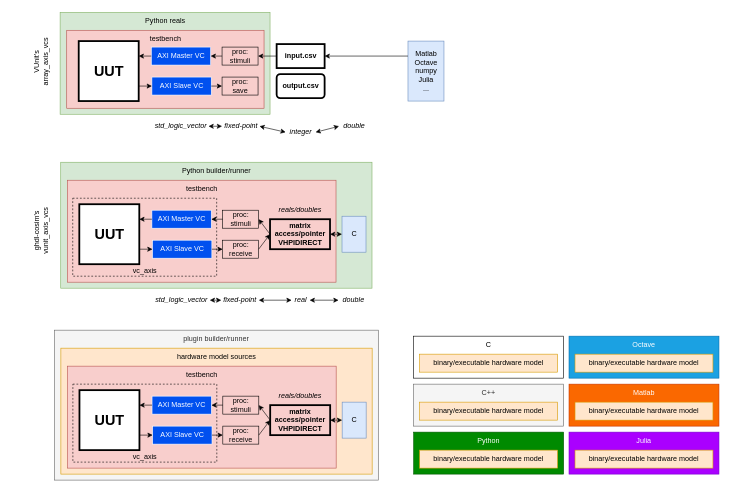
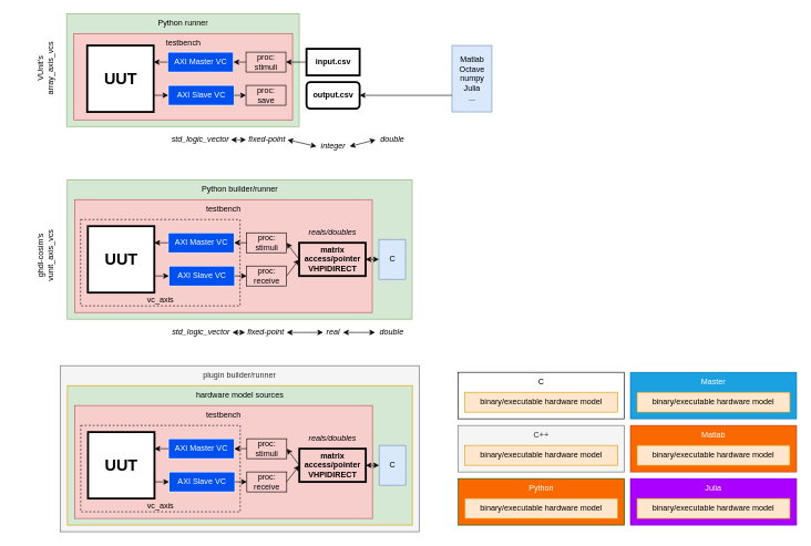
  <mxCell id="0" />
  <mxCell id="1" parent="0" />
  <mxCell id="2" value="Julia" style="rounded=0;whiteSpace=wrap;html=1;verticalAlign=top;fillColor=#aa00ff;strokeColor=#7700CC;align=center;fontColor=#ffffff;" parent="1" vertex="1"><mxGeometry x="948" y="720" width="250" height="70" as="geometry" /></mxCell>
  <mxCell id="3" value="plugin builder/runner" style="rounded=0;whiteSpace=wrap;html=1;verticalAlign=top;fillColor=#f5f5f5;strokeColor=#666666;fontColor=#333333;" parent="1" vertex="1"><mxGeometry x="90" y="550" width="540" height="250" as="geometry" /></mxCell>
- <mxCell id="4" value="Python reals" style="rounded=0;whiteSpace=wrap;html=1;verticalAlign=top;fillColor=#d5e8d4;strokeColor=#82b366;" parent="1" vertex="1"><mxGeometry x="99.5" y="20" width="350" height="170" as="geometry" /></mxCell>
+ <mxCell id="4" value="Python runner" style="rounded=0;whiteSpace=wrap;html=1;verticalAlign=top;fillColor=#d5e8d4;strokeColor=#82b366;" parent="1" vertex="1"><mxGeometry x="99.5" y="20" width="350" height="170" as="geometry" /></mxCell>
  <mxCell id="5" value="testbench" style="rounded=0;whiteSpace=wrap;html=1;verticalAlign=top;fillColor=#f8cecc;strokeColor=#b85450;" parent="1" vertex="1"><mxGeometry x="110.5" y="50" width="329" height="130" as="geometry" /></mxCell>
  <mxCell id="6" value="UUT" style="whiteSpace=wrap;html=1;aspect=fixed;fontStyle=1;fontSize=24;strokeWidth=3;" parent="1" vertex="1"><mxGeometry x="130.5" y="68" width="100" height="100" as="geometry" /></mxCell>
  <mxCell id="7" value="AXI Master VC" style="rounded=0;whiteSpace=wrap;html=1;strokeColor=#FFFFFF;fontColor=#FFFFFF;fillColor=#0050EF;" parent="1" vertex="1"><mxGeometry x="251.5" y="78" width="99" height="30" as="geometry" /></mxCell>
  <mxCell id="8" value="AXI Slave VC" style="rounded=0;whiteSpace=wrap;html=1;strokeColor=#FFFFFF;fontColor=#FFFFFF;fillColor=#0050EF;" parent="1" vertex="1"><mxGeometry x="252.5" y="128" width="99" height="30" as="geometry" /></mxCell>
  <mxCell id="9" value="" style="endArrow=classic;html=1;fontColor=#000000;entryX=0;entryY=0.5;entryDx=0;entryDy=0;strokeColor=#000000;exitX=1;exitY=0.75;exitDx=0;exitDy=0;" parent="1" source="6" target="8" edge="1"><mxGeometry width="50" height="50" relative="1" as="geometry"><mxPoint x="222.5" y="188" as="sourcePoint" /><mxPoint x="232.5" y="103" as="targetPoint" /></mxGeometry></mxCell>
  <mxCell id="10" value="" style="endArrow=classic;html=1;fontColor=#000000;exitX=0;exitY=0.5;exitDx=0;exitDy=0;entryX=1;entryY=0.25;entryDx=0;entryDy=0;strokeColor=#000000;" parent="1" source="7" target="6" edge="1"><mxGeometry width="50" height="50" relative="1" as="geometry"><mxPoint x="253.5" y="153" as="sourcePoint" /><mxPoint x="232.5" y="153" as="targetPoint" /></mxGeometry></mxCell>
  <mxCell id="11" value="input.csv" style="rounded=0;whiteSpace=wrap;html=1;strokeColor=#000000;fillColor=none;gradientColor=none;fontColor=#000000;strokeWidth=3;fontStyle=1" parent="1" vertex="1"><mxGeometry x="460.5" y="73" width="80" height="40" as="geometry" /></mxCell>
  <mxCell id="12" value="output.csv" style="whiteSpace=wrap;html=1;strokeColor=#000000;fillColor=none;gradientColor=none;fontColor=#000000;strokeWidth=3;fontStyle=1;rounded=1;" parent="1" vertex="1"><mxGeometry x="460.5" y="123" width="80" height="40" as="geometry" /></mxCell>
  <mxCell id="13" value="" style="endArrow=classic;html=1;fontColor=#000000;exitX=0;exitY=0.5;exitDx=0;exitDy=0;entryX=1;entryY=0.5;entryDx=0;entryDy=0;strokeColor=#000000;" parent="1" source="17" target="7" edge="1"><mxGeometry width="50" height="50" relative="1" as="geometry"><mxPoint x="261.5" y="103" as="sourcePoint" /><mxPoint x="240.5" y="103" as="targetPoint" /></mxGeometry></mxCell>
  <mxCell id="14" value="Matlab&lt;br&gt;Octave&lt;br&gt;numpy&lt;br&gt;Julia&lt;br&gt;..." style="rounded=0;whiteSpace=wrap;html=1;verticalAlign=middle;fillColor=#dae8fc;strokeColor=#6c8ebf;" parent="1" vertex="1"><mxGeometry x="679.5" y="68" width="60" height="100" as="geometry" /></mxCell>
- <mxCell id="15" value="" style="endArrow=classic;html=1;fontColor=#000000;entryX=1;entryY=0.5;entryDx=0;entryDy=0;strokeColor=#000000;exitX=0;exitY=0.25;exitDx=0;exitDy=0;" parent="1" source="14" target="11" edge="1"><mxGeometry width="50" height="50" relative="1" as="geometry"><mxPoint x="551.5" y="38" as="sourcePoint" /><mxPoint x="422.5" y="103" as="targetPoint" /></mxGeometry></mxCell>
+ <mxCell id="16" value="" style="endArrow=classic;html=1;fontColor=#000000;entryX=1;entryY=0.5;entryDx=0;entryDy=0;strokeColor=#000000;exitX=0;exitY=0.75;exitDx=0;exitDy=0;" parent="1" source="14" target="12" edge="1"><mxGeometry width="50" height="50" relative="1" as="geometry"><mxPoint x="601.5" y="108" as="sourcePoint" /><mxPoint x="581.5" y="103" as="targetPoint" /></mxGeometry></mxCell>
  <mxCell id="17" value="proc:&lt;br&gt;stimuli" style="rounded=0;whiteSpace=wrap;html=1;strokeColor=#000000;fontColor=#000000;fillColor=none;" parent="1" vertex="1"><mxGeometry x="369.5" y="78" width="60" height="30" as="geometry" /></mxCell>
  <mxCell id="18" value="" style="endArrow=classic;html=1;fontColor=#000000;exitX=0;exitY=0.5;exitDx=0;exitDy=0;entryX=1;entryY=0.5;entryDx=0;entryDy=0;strokeColor=#000000;" parent="1" source="11" target="17" edge="1"><mxGeometry width="50" height="50" relative="1" as="geometry"><mxPoint x="540.5" y="93" as="sourcePoint" /><mxPoint x="350.5" y="93" as="targetPoint" /></mxGeometry></mxCell>
  <mxCell id="19" value="proc:&lt;br&gt;save" style="rounded=0;whiteSpace=wrap;html=1;strokeColor=#000000;fontColor=#000000;fillColor=none;" parent="1" vertex="1"><mxGeometry x="369.5" y="128" width="60" height="30" as="geometry" /></mxCell>
  <mxCell id="20" value="" style="endArrow=classic;html=1;fontColor=#000000;exitX=1;exitY=0.5;exitDx=0;exitDy=0;strokeColor=#000000;entryX=0;entryY=0.5;entryDx=0;entryDy=0;" parent="1" source="8" target="19" edge="1"><mxGeometry width="50" height="50" relative="1" as="geometry"><mxPoint x="351.5" y="143" as="sourcePoint" /><mxPoint x="540.5" y="143" as="targetPoint" /></mxGeometry></mxCell>
  <mxCell id="21" value="Python builder/runner" style="rounded=0;whiteSpace=wrap;html=1;verticalAlign=top;fillColor=#d5e8d4;strokeColor=#82b366;" parent="1" vertex="1"><mxGeometry x="100.5" y="270" width="519" height="210" as="geometry" /></mxCell>
  <mxCell id="22" value="testbench" style="rounded=0;whiteSpace=wrap;html=1;verticalAlign=top;fillColor=#f8cecc;strokeColor=#b85450;" parent="1" vertex="1"><mxGeometry x="111.5" y="300" width="448" height="170" as="geometry" /></mxCell>
  <mxCell id="23" value="vc_axis" style="rounded=0;whiteSpace=wrap;html=1;verticalAlign=bottom;fillColor=none;strokeColor=#000000;fontColor=#000000;gradientColor=#ffffff;dashed=1;align=center;" parent="1" vertex="1"><mxGeometry x="120.5" y="330" width="240" height="130" as="geometry" /></mxCell>
  <mxCell id="24" value="UUT" style="whiteSpace=wrap;html=1;aspect=fixed;fontStyle=1;fontSize=24;strokeWidth=3;" parent="1" vertex="1"><mxGeometry x="131.5" y="340" width="100" height="100" as="geometry" /></mxCell>
  <mxCell id="25" value="AXI Master VC" style="rounded=0;whiteSpace=wrap;html=1;strokeColor=#FFFFFF;fontColor=#FFFFFF;fillColor=#0050EF;" parent="1" vertex="1"><mxGeometry x="252.5" y="350" width="99" height="30" as="geometry" /></mxCell>
  <mxCell id="26" value="AXI Slave VC" style="rounded=0;whiteSpace=wrap;html=1;strokeColor=#FFFFFF;fontColor=#FFFFFF;fillColor=#0050EF;" parent="1" vertex="1"><mxGeometry x="253.5" y="400" width="99" height="30" as="geometry" /></mxCell>
  <mxCell id="27" value="" style="endArrow=classic;html=1;fontColor=#000000;entryX=0;entryY=0.5;entryDx=0;entryDy=0;strokeColor=#000000;exitX=1;exitY=0.75;exitDx=0;exitDy=0;" parent="1" source="24" target="26" edge="1"><mxGeometry width="50" height="50" relative="1" as="geometry"><mxPoint x="223.5" y="460" as="sourcePoint" /><mxPoint x="233.5" y="375" as="targetPoint" /></mxGeometry></mxCell>
  <mxCell id="28" value="" style="endArrow=classic;html=1;fontColor=#000000;exitX=0;exitY=0.5;exitDx=0;exitDy=0;entryX=1;entryY=0.25;entryDx=0;entryDy=0;strokeColor=#000000;" parent="1" source="25" target="24" edge="1"><mxGeometry width="50" height="50" relative="1" as="geometry"><mxPoint x="254.5" y="425" as="sourcePoint" /><mxPoint x="233.5" y="425" as="targetPoint" /></mxGeometry></mxCell>
  <mxCell id="29" value="matrix&lt;br&gt;access/pointer&lt;br&gt;VHPIDIRECT" style="rounded=0;whiteSpace=wrap;html=1;strokeColor=#000000;fillColor=none;gradientColor=none;fontColor=#000000;strokeWidth=3;fontStyle=1" parent="1" vertex="1"><mxGeometry x="449.5" y="365" width="100" height="50" as="geometry" /></mxCell>
  <mxCell id="30" value="" style="endArrow=classic;html=1;fontColor=#000000;exitX=0;exitY=0.5;exitDx=0;exitDy=0;entryX=1;entryY=0.5;entryDx=0;entryDy=0;strokeColor=#000000;" parent="1" source="34" target="25" edge="1"><mxGeometry width="50" height="50" relative="1" as="geometry"><mxPoint x="262.5" y="375" as="sourcePoint" /><mxPoint x="241.5" y="375" as="targetPoint" /></mxGeometry></mxCell>
  <mxCell id="31" value="" style="endArrow=classic;html=1;fontColor=#000000;exitX=1;exitY=0.5;exitDx=0;exitDy=0;strokeColor=#000000;entryX=0;entryY=0.5;entryDx=0;entryDy=0;" parent="1" source="36" target="29" edge="1"><mxGeometry width="50" height="50" relative="1" as="geometry"><mxPoint x="411.5" y="375" as="sourcePoint" /><mxPoint x="440.5" y="460" as="targetPoint" /></mxGeometry></mxCell>
  <mxCell id="32" value="C" style="rounded=0;whiteSpace=wrap;html=1;verticalAlign=middle;fillColor=#dae8fc;strokeColor=#6c8ebf;" parent="1" vertex="1"><mxGeometry x="569.5" y="360" width="40" height="60" as="geometry" /></mxCell>
  <mxCell id="33" value="" style="endArrow=classic;html=1;fontColor=#000000;entryX=1;entryY=0.5;entryDx=0;entryDy=0;strokeColor=#000000;exitX=0;exitY=0.5;exitDx=0;exitDy=0;startArrow=classic;startFill=1;" parent="1" source="32" target="29" edge="1"><mxGeometry width="50" height="50" relative="1" as="geometry"><mxPoint x="552.5" y="310" as="sourcePoint" /><mxPoint x="541.5" y="365" as="targetPoint" /></mxGeometry></mxCell>
  <mxCell id="34" value="proc: stimuli" style="rounded=0;whiteSpace=wrap;html=1;strokeColor=#000000;fontColor=#000000;fillColor=none;" parent="1" vertex="1"><mxGeometry x="370.5" y="350" width="60" height="30" as="geometry" /></mxCell>
  <mxCell id="35" value="" style="endArrow=classic;html=1;fontColor=#000000;exitX=0;exitY=0.5;exitDx=0;exitDy=0;entryX=1;entryY=0.5;entryDx=0;entryDy=0;strokeColor=#000000;" parent="1" source="29" target="34" edge="1"><mxGeometry width="50" height="50" relative="1" as="geometry"><mxPoint x="461.5" y="365" as="sourcePoint" /><mxPoint x="351.5" y="365" as="targetPoint" /></mxGeometry></mxCell>
  <mxCell id="36" value="proc:&lt;br&gt;receive" style="rounded=0;whiteSpace=wrap;html=1;strokeColor=#000000;fontColor=#000000;fillColor=none;" parent="1" vertex="1"><mxGeometry x="370.5" y="400" width="60" height="30" as="geometry" /></mxCell>
  <mxCell id="37" value="" style="endArrow=classic;html=1;fontColor=#000000;exitX=1;exitY=0.5;exitDx=0;exitDy=0;strokeColor=#000000;entryX=0;entryY=0.5;entryDx=0;entryDy=0;" parent="1" source="26" target="36" edge="1"><mxGeometry width="50" height="50" relative="1" as="geometry"><mxPoint x="352.5" y="415" as="sourcePoint" /><mxPoint x="541.5" y="415" as="targetPoint" /></mxGeometry></mxCell>
  <mxCell id="38" value="&lt;i&gt;integer&lt;/i&gt;" style="text;html=1;strokeColor=none;fillColor=none;align=center;verticalAlign=middle;whiteSpace=wrap;rounded=0;fontColor=#000000;" parent="1" vertex="1"><mxGeometry x="475.5" y="210" width="50" height="20" as="geometry" /></mxCell>
  <mxCell id="39" value="&lt;i&gt;reals/doubles&lt;/i&gt;" style="text;html=1;strokeColor=none;fillColor=none;align=center;verticalAlign=middle;whiteSpace=wrap;rounded=0;fontColor=#000000;" parent="1" vertex="1"><mxGeometry x="479.5" y="340" width="40" height="20" as="geometry" /></mxCell>
  <mxCell id="40" value="&lt;i&gt;double&lt;/i&gt;" style="text;html=1;strokeColor=none;fillColor=none;align=center;verticalAlign=middle;whiteSpace=wrap;rounded=0;fontColor=#000000;" parent="1" vertex="1"><mxGeometry x="564.5" y="200" width="50" height="20" as="geometry" /></mxCell>
  <mxCell id="41" value="&lt;i&gt;std_logic_vector&lt;/i&gt;" style="text;html=1;strokeColor=none;fillColor=none;align=center;verticalAlign=middle;whiteSpace=wrap;rounded=0;fontColor=#000000;" parent="1" vertex="1"><mxGeometry x="255.13" y="200" width="91.75" height="20" as="geometry" /></mxCell>
  <mxCell id="42" value="&lt;i&gt;fixed-point&lt;/i&gt;" style="text;html=1;strokeColor=none;fillColor=none;align=center;verticalAlign=middle;whiteSpace=wrap;rounded=0;fontColor=#000000;" parent="1" vertex="1"><mxGeometry x="369.5" y="200" width="62.5" height="20" as="geometry" /></mxCell>
  <mxCell id="43" value="" style="endArrow=classic;startArrow=classic;html=1;entryX=0;entryY=0.5;entryDx=0;entryDy=0;exitX=1;exitY=0.5;exitDx=0;exitDy=0;" parent="1" source="38" target="40" edge="1"><mxGeometry width="50" height="50" relative="1" as="geometry"><mxPoint x="707.75" y="420" as="sourcePoint" /><mxPoint x="137.75" y="890" as="targetPoint" /></mxGeometry></mxCell>
  <mxCell id="44" value="" style="endArrow=classic;startArrow=classic;html=1;exitX=1;exitY=0.5;exitDx=0;exitDy=0;entryX=0;entryY=0.5;entryDx=0;entryDy=0;" parent="1" source="42" target="38" edge="1"><mxGeometry width="50" height="50" relative="1" as="geometry"><mxPoint x="527.75" y="220" as="sourcePoint" /><mxPoint x="467.75" y="180" as="targetPoint" /></mxGeometry></mxCell>
  <mxCell id="45" value="" style="endArrow=classic;startArrow=classic;html=1;exitX=0;exitY=0.5;exitDx=0;exitDy=0;entryX=1;entryY=0.5;entryDx=0;entryDy=0;" parent="1" source="42" target="41" edge="1"><mxGeometry width="50" height="50" relative="1" as="geometry"><mxPoint x="450.25" y="220" as="sourcePoint" /><mxPoint x="487.75" y="220" as="targetPoint" /></mxGeometry></mxCell>
  <mxCell id="46" value="&lt;i&gt;real&lt;/i&gt;" style="text;html=1;strokeColor=none;fillColor=none;align=center;verticalAlign=middle;whiteSpace=wrap;rounded=0;fontColor=#000000;" parent="1" vertex="1"><mxGeometry x="485.5" y="490" width="30" height="20" as="geometry" /></mxCell>
  <mxCell id="47" value="&lt;i&gt;double&lt;/i&gt;" style="text;html=1;strokeColor=none;fillColor=none;align=center;verticalAlign=middle;whiteSpace=wrap;rounded=0;fontColor=#000000;" parent="1" vertex="1"><mxGeometry x="563.75" y="490" width="50" height="20" as="geometry" /></mxCell>
  <mxCell id="48" value="&lt;i&gt;std_logic_vector&lt;/i&gt;" style="text;html=1;strokeColor=none;fillColor=none;align=center;verticalAlign=middle;whiteSpace=wrap;rounded=0;fontColor=#000000;" parent="1" vertex="1"><mxGeometry x="253.5" y="490" width="95.5" height="20" as="geometry" /></mxCell>
  <mxCell id="49" value="&lt;i&gt;fixed-point&lt;/i&gt;" style="text;html=1;strokeColor=none;fillColor=none;align=center;verticalAlign=middle;whiteSpace=wrap;rounded=0;fontColor=#000000;" parent="1" vertex="1"><mxGeometry x="368.25" y="490" width="62.5" height="20" as="geometry" /></mxCell>
  <mxCell id="50" value="" style="endArrow=classic;startArrow=classic;html=1;entryX=0;entryY=0.5;entryDx=0;entryDy=0;exitX=1;exitY=0.5;exitDx=0;exitDy=0;" parent="1" source="46" target="47" edge="1"><mxGeometry width="50" height="50" relative="1" as="geometry"><mxPoint x="708.75" y="710" as="sourcePoint" /><mxPoint x="138.75" y="1180" as="targetPoint" /></mxGeometry></mxCell>
  <mxCell id="51" value="" style="endArrow=classic;startArrow=classic;html=1;exitX=1;exitY=0.5;exitDx=0;exitDy=0;entryX=0;entryY=0.5;entryDx=0;entryDy=0;" parent="1" source="49" target="46" edge="1"><mxGeometry width="50" height="50" relative="1" as="geometry"><mxPoint x="528.75" y="510" as="sourcePoint" /><mxPoint x="468.75" y="470" as="targetPoint" /></mxGeometry></mxCell>
  <mxCell id="52" value="" style="endArrow=classic;startArrow=classic;html=1;exitX=0;exitY=0.5;exitDx=0;exitDy=0;entryX=1;entryY=0.5;entryDx=0;entryDy=0;" parent="1" source="49" target="48" edge="1"><mxGeometry width="50" height="50" relative="1" as="geometry"><mxPoint x="451.25" y="510" as="sourcePoint" /><mxPoint x="488.75" y="510" as="targetPoint" /></mxGeometry></mxCell>
  <mxCell id="53" value="ghdl-cosim's&lt;br&gt;vunit_axis_vcs" style="text;html=1;strokeColor=none;fillColor=none;align=center;verticalAlign=middle;whiteSpace=wrap;rounded=0;fontColor=#000000;rotation=-90;" parent="1" vertex="1"><mxGeometry x="20.5" y="367.5" width="95.5" height="35" as="geometry" /></mxCell>
  <mxCell id="54" value="VUnit's&lt;br&gt;array_axis_vcs" style="text;html=1;strokeColor=none;fillColor=none;align=center;verticalAlign=middle;whiteSpace=wrap;rounded=0;fontColor=#000000;rotation=-90;" parent="1" vertex="1"><mxGeometry x="20.75" y="85.75" width="95.5" height="34.5" as="geometry" /></mxCell>
- <mxCell id="55" value="hardware model sources" style="rounded=0;whiteSpace=wrap;html=1;verticalAlign=top;fillColor=#ffe6cc;strokeColor=#d79b00;" parent="1" vertex="1"><mxGeometry x="100.75" y="580" width="519" height="210" as="geometry" /></mxCell>
+ <mxCell id="55" value="hardware model sources" style="rounded=0;whiteSpace=wrap;html=1;verticalAlign=top;fillColor=#d5e8d4;strokeColor=#d79b00;" parent="1" vertex="1"><mxGeometry x="100.75" y="580" width="519" height="210" as="geometry" /></mxCell>
  <mxCell id="56" value="testbench" style="rounded=0;whiteSpace=wrap;html=1;verticalAlign=top;fillColor=#f8cecc;strokeColor=#b85450;" parent="1" vertex="1"><mxGeometry x="111.75" y="610" width="448" height="170" as="geometry" /></mxCell>
  <mxCell id="57" value="vc_axis" style="rounded=0;whiteSpace=wrap;html=1;verticalAlign=bottom;fillColor=none;strokeColor=#000000;fontColor=#000000;gradientColor=#ffffff;dashed=1;align=center;" parent="1" vertex="1"><mxGeometry x="120.75" y="640" width="240" height="130" as="geometry" /></mxCell>
  <mxCell id="58" value="UUT" style="whiteSpace=wrap;html=1;aspect=fixed;fontStyle=1;fontSize=24;strokeWidth=3;" parent="1" vertex="1"><mxGeometry x="131.75" y="650" width="100" height="100" as="geometry" /></mxCell>
  <mxCell id="59" value="AXI Master VC" style="rounded=0;whiteSpace=wrap;html=1;strokeColor=#FFFFFF;fontColor=#FFFFFF;fillColor=#0050EF;" parent="1" vertex="1"><mxGeometry x="252.75" y="660" width="99" height="30" as="geometry" /></mxCell>
  <mxCell id="60" value="AXI Slave VC" style="rounded=0;whiteSpace=wrap;html=1;strokeColor=#FFFFFF;fontColor=#FFFFFF;fillColor=#0050EF;" parent="1" vertex="1"><mxGeometry x="253.75" y="710" width="99" height="30" as="geometry" /></mxCell>
  <mxCell id="61" value="" style="endArrow=classic;html=1;fontColor=#000000;entryX=0;entryY=0.5;entryDx=0;entryDy=0;strokeColor=#000000;exitX=1;exitY=0.75;exitDx=0;exitDy=0;" parent="1" source="58" target="60" edge="1"><mxGeometry width="50" height="50" relative="1" as="geometry"><mxPoint x="223.75" y="770" as="sourcePoint" /><mxPoint x="233.75" y="685" as="targetPoint" /></mxGeometry></mxCell>
  <mxCell id="62" value="" style="endArrow=classic;html=1;fontColor=#000000;exitX=0;exitY=0.5;exitDx=0;exitDy=0;entryX=1;entryY=0.25;entryDx=0;entryDy=0;strokeColor=#000000;" parent="1" source="59" target="58" edge="1"><mxGeometry width="50" height="50" relative="1" as="geometry"><mxPoint x="254.75" y="735" as="sourcePoint" /><mxPoint x="233.75" y="735" as="targetPoint" /></mxGeometry></mxCell>
  <mxCell id="63" value="matrix&lt;br&gt;access/pointer&lt;br&gt;VHPIDIRECT" style="rounded=0;whiteSpace=wrap;html=1;strokeColor=#000000;fillColor=none;gradientColor=none;fontColor=#000000;strokeWidth=3;fontStyle=1" parent="1" vertex="1"><mxGeometry x="449.75" y="675" width="100" height="50" as="geometry" /></mxCell>
  <mxCell id="64" value="" style="endArrow=classic;html=1;fontColor=#000000;exitX=0;exitY=0.5;exitDx=0;exitDy=0;entryX=1;entryY=0.5;entryDx=0;entryDy=0;strokeColor=#000000;" parent="1" source="68" target="59" edge="1"><mxGeometry width="50" height="50" relative="1" as="geometry"><mxPoint x="262.75" y="685" as="sourcePoint" /><mxPoint x="241.75" y="685" as="targetPoint" /></mxGeometry></mxCell>
  <mxCell id="65" value="" style="endArrow=classic;html=1;fontColor=#000000;exitX=1;exitY=0.5;exitDx=0;exitDy=0;strokeColor=#000000;entryX=0;entryY=0.5;entryDx=0;entryDy=0;" parent="1" source="70" target="63" edge="1"><mxGeometry width="50" height="50" relative="1" as="geometry"><mxPoint x="411.75" y="685" as="sourcePoint" /><mxPoint x="440.75" y="770" as="targetPoint" /></mxGeometry></mxCell>
  <mxCell id="66" value="C" style="rounded=0;whiteSpace=wrap;html=1;verticalAlign=middle;fillColor=#dae8fc;strokeColor=#6c8ebf;" parent="1" vertex="1"><mxGeometry x="569.75" y="670" width="40" height="60" as="geometry" /></mxCell>
  <mxCell id="67" value="" style="endArrow=classic;html=1;fontColor=#000000;entryX=1;entryY=0.5;entryDx=0;entryDy=0;strokeColor=#000000;exitX=0;exitY=0.5;exitDx=0;exitDy=0;startArrow=classic;startFill=1;" parent="1" source="66" target="63" edge="1"><mxGeometry width="50" height="50" relative="1" as="geometry"><mxPoint x="552.75" y="620" as="sourcePoint" /><mxPoint x="541.75" y="675" as="targetPoint" /></mxGeometry></mxCell>
  <mxCell id="68" value="proc: stimuli" style="rounded=0;whiteSpace=wrap;html=1;strokeColor=#000000;fontColor=#000000;fillColor=none;" parent="1" vertex="1"><mxGeometry x="370.75" y="660" width="60" height="30" as="geometry" /></mxCell>
  <mxCell id="69" value="" style="endArrow=classic;html=1;fontColor=#000000;exitX=0;exitY=0.5;exitDx=0;exitDy=0;entryX=1;entryY=0.5;entryDx=0;entryDy=0;strokeColor=#000000;" parent="1" source="63" target="68" edge="1"><mxGeometry width="50" height="50" relative="1" as="geometry"><mxPoint x="461.75" y="675" as="sourcePoint" /><mxPoint x="351.75" y="675" as="targetPoint" /></mxGeometry></mxCell>
  <mxCell id="70" value="proc:&lt;br&gt;receive" style="rounded=0;whiteSpace=wrap;html=1;strokeColor=#000000;fontColor=#000000;fillColor=none;" parent="1" vertex="1"><mxGeometry x="370.75" y="710" width="60" height="30" as="geometry" /></mxCell>
  <mxCell id="71" value="" style="endArrow=classic;html=1;fontColor=#000000;exitX=1;exitY=0.5;exitDx=0;exitDy=0;strokeColor=#000000;entryX=0;entryY=0.5;entryDx=0;entryDy=0;" parent="1" source="60" target="70" edge="1"><mxGeometry width="50" height="50" relative="1" as="geometry"><mxPoint x="352.75" y="725" as="sourcePoint" /><mxPoint x="541.75" y="725" as="targetPoint" /></mxGeometry></mxCell>
  <mxCell id="72" value="&lt;i&gt;reals/doubles&lt;/i&gt;" style="text;html=1;strokeColor=none;fillColor=none;align=center;verticalAlign=middle;whiteSpace=wrap;rounded=0;fontColor=#000000;" parent="1" vertex="1"><mxGeometry x="479.75" y="650" width="40" height="20" as="geometry" /></mxCell>
  <mxCell id="73" value="binary/executable hardware model" style="rounded=0;whiteSpace=wrap;html=1;verticalAlign=top;fillColor=#ffe6cc;strokeColor=#d79b00;" parent="1" vertex="1"><mxGeometry x="958" y="750" width="230" height="30" as="geometry" /></mxCell>
- <mxCell id="74" value="Octave" style="rounded=0;whiteSpace=wrap;html=1;verticalAlign=top;fillColor=#1ba1e2;strokeColor=#006EAF;align=center;fontColor=#ffffff;" parent="1" vertex="1"><mxGeometry x="948" y="560" width="250" height="70" as="geometry" /></mxCell>
+ <mxCell id="74" value="Master" style="rounded=0;whiteSpace=wrap;html=1;verticalAlign=top;fillColor=#1ba1e2;strokeColor=#006EAF;align=center;fontColor=#ffffff;" parent="1" vertex="1"><mxGeometry x="948" y="560" width="250" height="70" as="geometry" /></mxCell>
  <mxCell id="75" value="binary/executable hardware model" style="rounded=0;whiteSpace=wrap;html=1;verticalAlign=top;fillColor=#ffe6cc;strokeColor=#d79b00;" parent="1" vertex="1"><mxGeometry x="958" y="590" width="230" height="30" as="geometry" /></mxCell>
- <mxCell id="76" value="Python" style="rounded=0;whiteSpace=wrap;html=1;verticalAlign=top;fillColor=#008a00;strokeColor=#005700;align=center;fontColor=#ffffff;" parent="1" vertex="1"><mxGeometry x="689" y="720" width="250" height="70" as="geometry" /></mxCell>
+ <mxCell id="76" value="Python" style="rounded=0;whiteSpace=wrap;html=1;verticalAlign=top;fillColor=#fa6800;strokeColor=#005700;align=center;fontColor=#ffffff;" parent="1" vertex="1"><mxGeometry x="689" y="720" width="250" height="70" as="geometry" /></mxCell>
  <mxCell id="77" value="binary/executable hardware model" style="rounded=0;whiteSpace=wrap;html=1;verticalAlign=top;fillColor=#ffe6cc;strokeColor=#d79b00;" parent="1" vertex="1"><mxGeometry x="699" y="750" width="230" height="30" as="geometry" /></mxCell>
  <mxCell id="78" value="Matlab" style="rounded=0;whiteSpace=wrap;html=1;verticalAlign=top;fillColor=#fa6800;strokeColor=#C73500;align=center;fontColor=#ffffff;" parent="1" vertex="1"><mxGeometry x="948" y="640" width="250" height="70" as="geometry" /></mxCell>
  <mxCell id="79" value="binary/executable hardware model" style="rounded=0;whiteSpace=wrap;html=1;verticalAlign=top;fillColor=#ffe6cc;strokeColor=#d79b00;" parent="1" vertex="1"><mxGeometry x="958" y="670" width="230" height="30" as="geometry" /></mxCell>
  <mxCell id="80" value="C" style="rounded=0;whiteSpace=wrap;html=1;verticalAlign=top;align=center;" parent="1" vertex="1"><mxGeometry x="689" y="560" width="250" height="70" as="geometry" /></mxCell>
  <mxCell id="81" value="binary/executable hardware model" style="rounded=0;whiteSpace=wrap;html=1;verticalAlign=top;fillColor=#ffe6cc;strokeColor=#d79b00;" parent="1" vertex="1"><mxGeometry x="699" y="590" width="230" height="30" as="geometry" /></mxCell>
  <mxCell id="82" value="C++" style="rounded=0;whiteSpace=wrap;html=1;verticalAlign=top;fillColor=#f5f5f5;strokeColor=#666666;align=center;fontColor=#333333;" parent="1" vertex="1"><mxGeometry x="689" y="640" width="250" height="70" as="geometry" /></mxCell>
  <mxCell id="83" value="binary/executable hardware model" style="rounded=0;whiteSpace=wrap;html=1;verticalAlign=top;fillColor=#ffe6cc;strokeColor=#d79b00;" parent="1" vertex="1"><mxGeometry x="699" y="670" width="230" height="30" as="geometry" /></mxCell>
